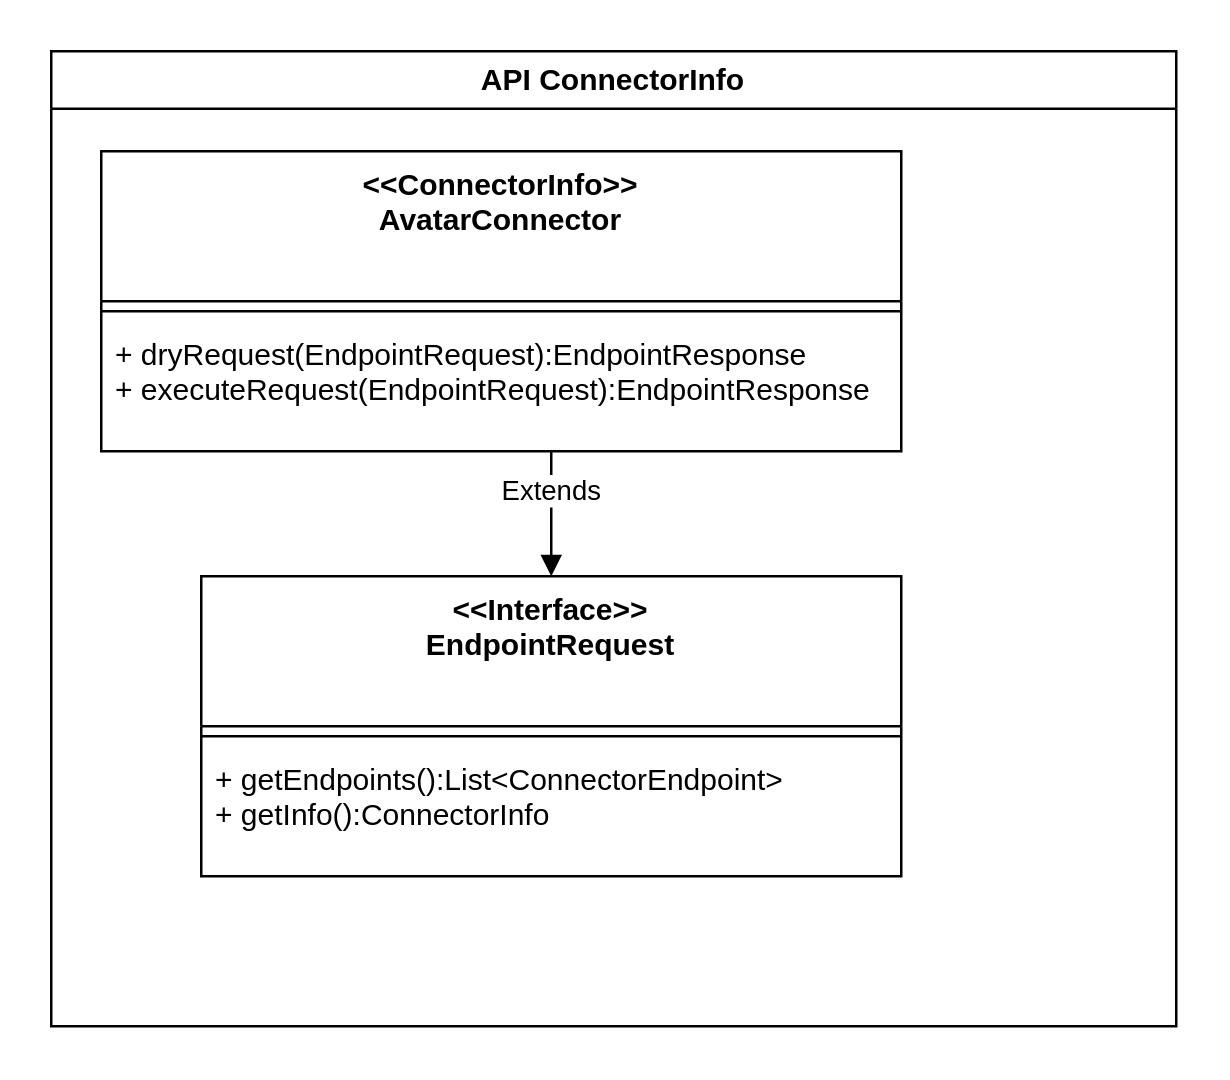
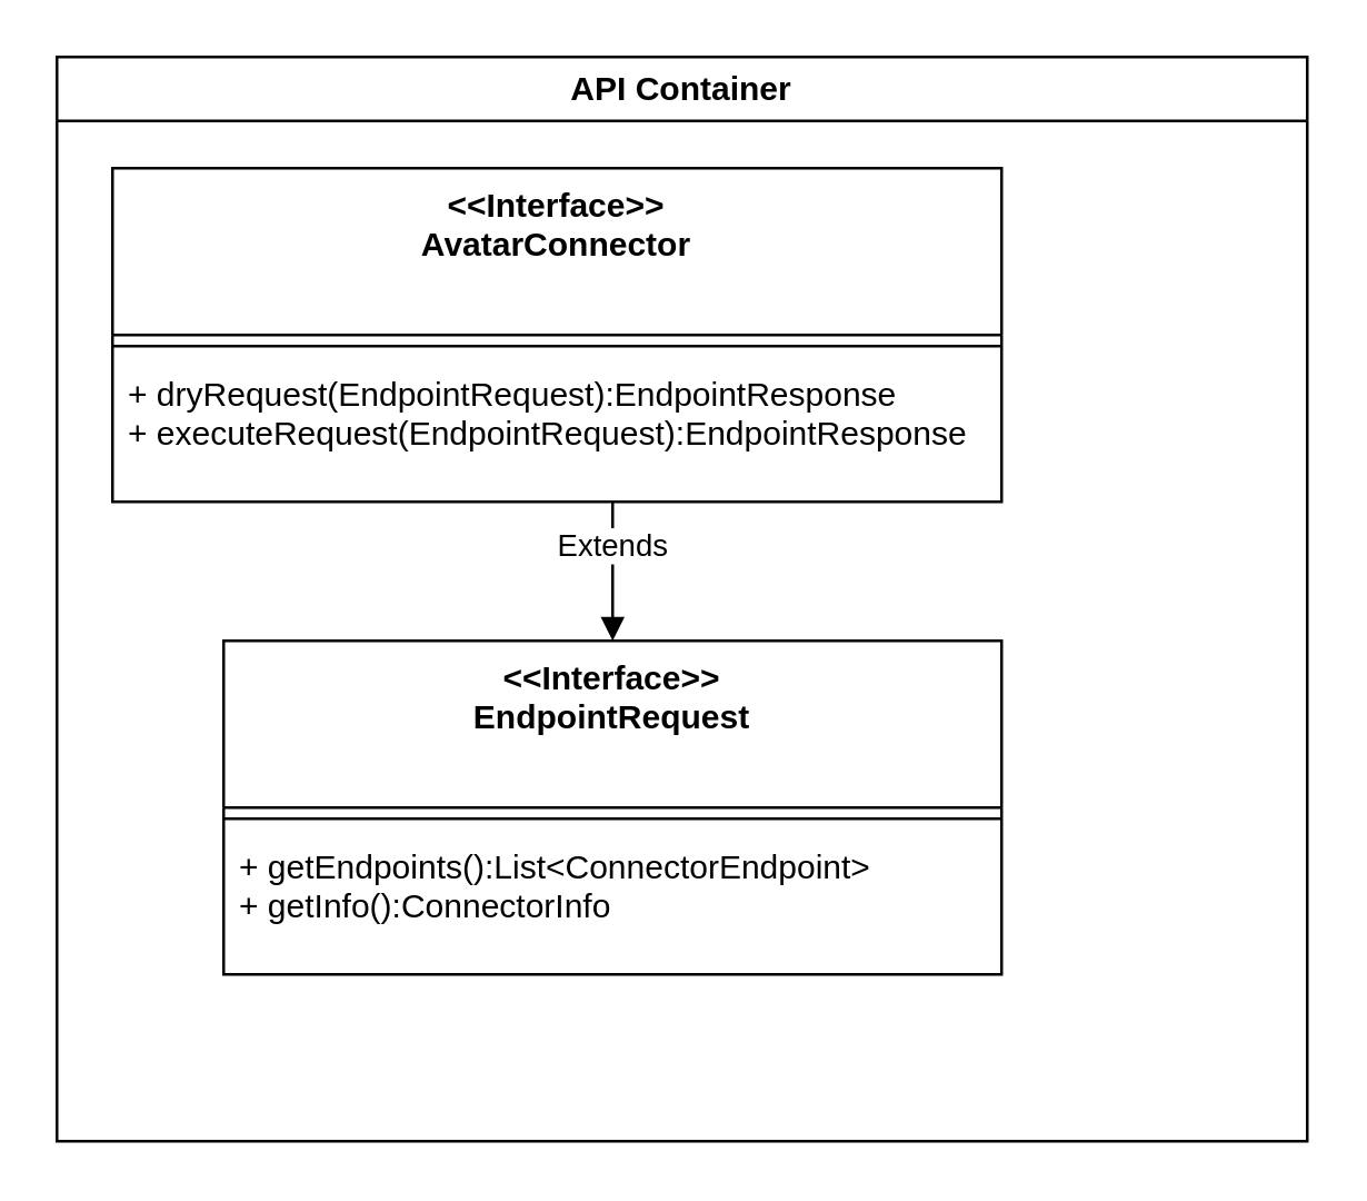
  <mxCell id="0" />
  <mxCell id="1" parent="0" />
- <mxCell id="2" value="API ConnectorInfo" style="swimlane;whiteSpace=wrap;html=1;" vertex="1" parent="1"><mxGeometry x="20" y="20" width="450" height="390" as="geometry" /></mxCell>
- <mxCell id="3" value="&amp;lt;&amp;lt;ConnectorInfo&amp;gt;&amp;gt;&lt;div&gt;AvatarConnector&lt;/div&gt;" style="swimlane;fontStyle=1;align=center;verticalAlign=top;childLayout=stackLayout;horizontal=1;startSize=60;horizontalStack=0;resizeParent=1;resizeParentMax=0;resizeLast=0;collapsible=1;marginBottom=0;whiteSpace=wrap;html=1;fillStyle=auto;" vertex="1" parent="2"><mxGeometry x="20" y="40" width="320" height="120" as="geometry"><mxRectangle x="60" y="50" width="120" height="40" as="alternateBounds" /></mxGeometry></mxCell>
+ <mxCell id="2" value="API Container" style="swimlane;whiteSpace=wrap;html=1;" vertex="1" parent="1"><mxGeometry x="20" y="20" width="450" height="390" as="geometry" /></mxCell>
+ <mxCell id="3" value="&amp;lt;&amp;lt;Interface&amp;gt;&amp;gt;&lt;div&gt;AvatarConnector&lt;/div&gt;" style="swimlane;fontStyle=1;align=center;verticalAlign=top;childLayout=stackLayout;horizontal=1;startSize=60;horizontalStack=0;resizeParent=1;resizeParentMax=0;resizeLast=0;collapsible=1;marginBottom=0;whiteSpace=wrap;html=1;fillStyle=auto;" vertex="1" parent="2"><mxGeometry x="20" y="40" width="320" height="120" as="geometry"><mxRectangle x="60" y="50" width="120" height="40" as="alternateBounds" /></mxGeometry></mxCell>
  <mxCell id="4" value="" style="line;strokeWidth=1;fillColor=none;align=left;verticalAlign=middle;spacingTop=-1;spacingLeft=3;spacingRight=3;rotatable=0;labelPosition=right;points=[];portConstraint=eastwest;strokeColor=inherit;" vertex="1" parent="3"><mxGeometry y="60" width="320" height="8" as="geometry" /></mxCell>
  <mxCell id="5" value="+ dryRequest(EndpointRequest):EndpointResponse&lt;div&gt;+ executeRequest(EndpointRequest):EndpointResponse&amp;nbsp;&lt;/div&gt;" style="text;strokeColor=none;fillColor=none;align=left;verticalAlign=top;spacingLeft=4;spacingRight=4;overflow=hidden;rotatable=0;points=[[0,0.5],[1,0.5]];portConstraint=eastwest;whiteSpace=wrap;html=1;" vertex="1" parent="3"><mxGeometry y="68" width="320" height="52" as="geometry" /></mxCell>
  <mxCell id="6" value="&amp;lt;&amp;lt;Interface&amp;gt;&amp;gt;&lt;div&gt;EndpointRequest&lt;/div&gt;" style="swimlane;fontStyle=1;align=center;verticalAlign=top;childLayout=stackLayout;horizontal=1;startSize=60;horizontalStack=0;resizeParent=1;resizeParentMax=0;resizeLast=0;collapsible=1;marginBottom=0;whiteSpace=wrap;html=1;fillStyle=auto;" vertex="1" parent="2"><mxGeometry x="60" y="210" width="280" height="120" as="geometry"><mxRectangle x="60" y="50" width="120" height="40" as="alternateBounds" /></mxGeometry></mxCell>
  <mxCell id="7" value="" style="line;strokeWidth=1;fillColor=none;align=left;verticalAlign=middle;spacingTop=-1;spacingLeft=3;spacingRight=3;rotatable=0;labelPosition=right;points=[];portConstraint=eastwest;strokeColor=inherit;" vertex="1" parent="6"><mxGeometry y="60" width="280" height="8" as="geometry" /></mxCell>
  <mxCell id="8" value="+ getEndpoints():List&amp;lt;ConnectorEndpoint&amp;gt;&lt;div&gt;+ getInfo():ConnectorInfo&amp;nbsp;&lt;/div&gt;" style="text;strokeColor=none;fillColor=none;align=left;verticalAlign=top;spacingLeft=4;spacingRight=4;overflow=hidden;rotatable=0;points=[[0,0.5],[1,0.5]];portConstraint=eastwest;whiteSpace=wrap;html=1;" vertex="1" parent="6"><mxGeometry y="68" width="280" height="52" as="geometry" /></mxCell>
  <mxCell id="9" value="Extends" style="html=1;verticalAlign=bottom;endArrow=block;curved=0;rounded=0;entryX=0.5;entryY=0;entryDx=0;entryDy=0;" edge="1" parent="2" target="6"><mxGeometry width="80" relative="1" as="geometry"><mxPoint x="200" y="160" as="sourcePoint" /><mxPoint x="290" y="380.5" as="targetPoint" /></mxGeometry></mxCell>
